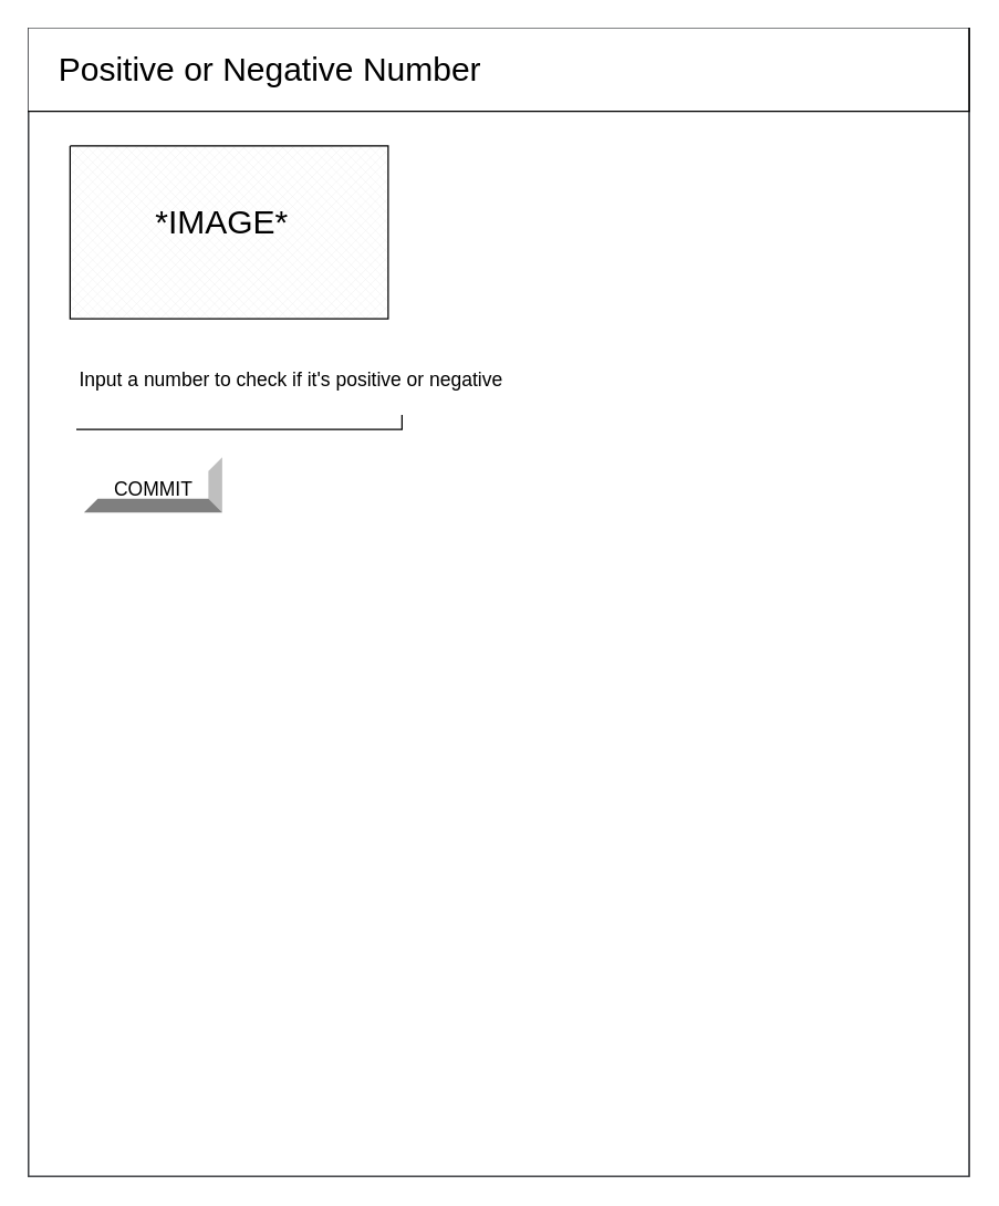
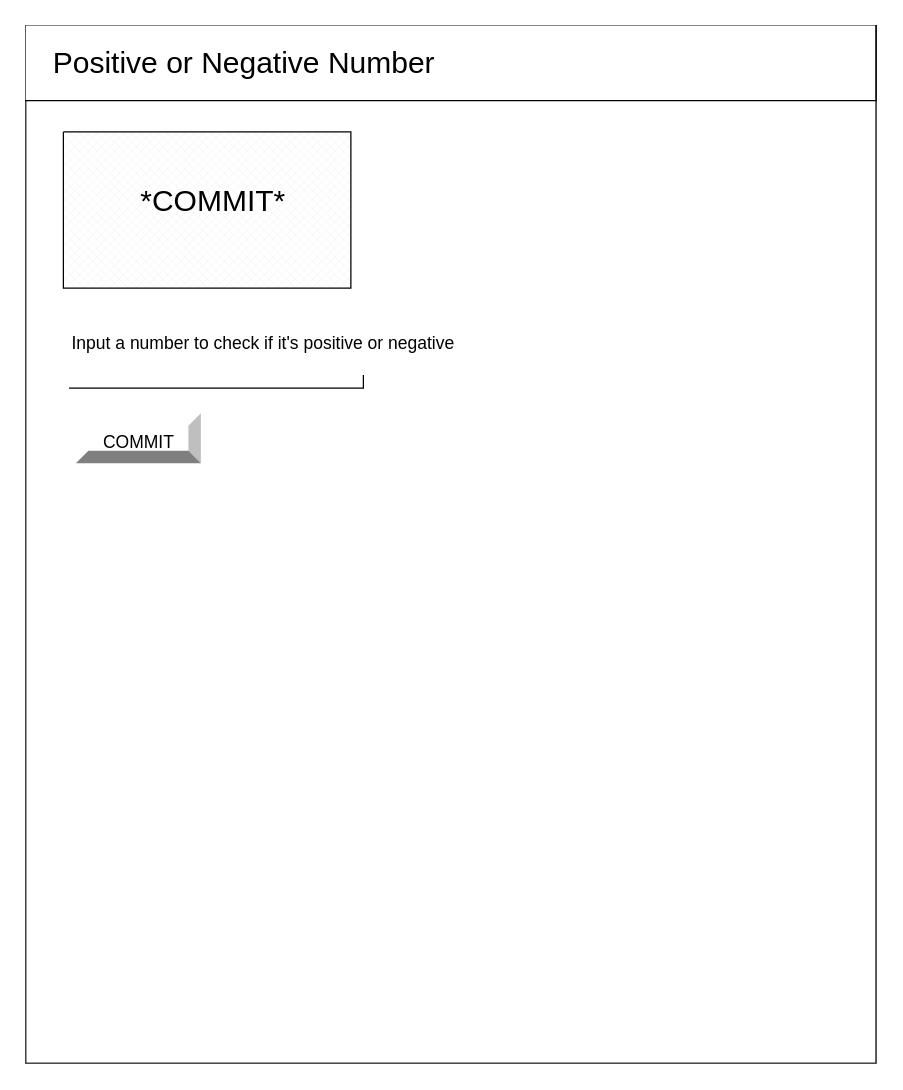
  <mxCell id="0" />
  <mxCell id="1" parent="0" />
  <mxCell id="2" value="" style="verticalLabelPosition=bottom;verticalAlign=top;html=1;shape=mxgraph.basic.rect;fillColor2=none;strokeWidth=1;size=20;indent=5;fillColor=#FFFFFF;strokeColor=#36393d;" vertex="1" parent="1"><mxGeometry x="20" y="20" width="680" height="830" as="geometry" /></mxCell>
  <mxCell id="3" value="&lt;p style=&quot;line-height: 1.2&quot;&gt;&lt;font style=&quot;font-size: 24px&quot;&gt;&amp;nbsp; Temperature Calculator Website.&lt;/font&gt;&lt;/p&gt;" style="shape=partialRectangle;whiteSpace=wrap;html=1;top=0;left=0;fillColor=#FFFFFF;align=left;fontColor=#000000;strokeColor=#000000;" vertex="1" parent="1"><mxGeometry x="20" y="20" width="680" height="60" as="geometry" /></mxCell>
  <mxCell id="4" value="&lt;h2 style=&quot;padding: 0px ; font-family: &amp;#34;roboto&amp;#34; , &amp;#34;helvetica&amp;#34; , &amp;#34;arial&amp;#34; , sans-serif ; font-weight: 400 ; font-size: 28px ; line-height: 48px ; margin: 24px 0px 24px 30px ; font-style: normal ; letter-spacing: normal ; text-indent: 0px ; text-transform: none ; word-spacing: 0px&quot;&gt;&lt;font color=&quot;#000000&quot;&gt;(°F − 32) × 5/9 = °C&lt;/font&gt;&lt;/h2&gt;" style="text;whiteSpace=wrap;html=1;fontSize=25;" vertex="1" parent="1"><mxGeometry x="55" y="160" width="300" height="110" as="geometry" /></mxCell>
  <mxCell id="5" value="&lt;h1 style=&quot;padding: 0px ; font-size: 35px ; line-height: 1.35 ; letter-spacing: -0.02em ; margin: 24px 0px 24px 40px ; font-family: &amp;#34;roboto&amp;#34; , &amp;#34;helvetica&amp;#34; , &amp;#34;arial&amp;#34; , sans-serif ; font-weight: 400 ; font-style: normal ; text-indent: 0px ; text-transform: none ; word-spacing: 0px&quot;&gt;&lt;font color=&quot;#000000&quot;&gt;The formula is:&lt;/font&gt;&lt;/h1&gt;" style="text;whiteSpace=wrap;html=1;fontSize=25;" vertex="1" parent="1"><mxGeometry x="50" y="80" width="290" height="110" as="geometry" /></mxCell>
  <mxCell id="6" value="&lt;span style=&quot;font-family: &amp;#34;helvetica&amp;#34; , &amp;#34;arial&amp;#34; , sans-serif ; font-size: 14px ; font-style: normal ; font-weight: 400 ; letter-spacing: normal ; text-indent: 0px ; text-transform: none ; word-spacing: 0px ; display: inline ; float: none&quot;&gt;&lt;font color=&quot;#000000&quot;&gt;Fahrenheit:&lt;/font&gt;&lt;/span&gt;" style="text;whiteSpace=wrap;html=1;fontSize=24;" vertex="1" parent="1"><mxGeometry x="55" y="280" width="100" height="50" as="geometry" /></mxCell>
  <mxCell id="7" value="" style="shape=partialRectangle;whiteSpace=wrap;html=1;top=0;left=0;fillColor=none;fontColor=#000000;strokeColor=#000000;" vertex="1" parent="1"><mxGeometry x="55" y="320" width="125" height="10" as="geometry" /></mxCell>
  <mxCell id="8" value="Calculate" style="labelPosition=center;verticalLabelPosition=middle;align=center;html=1;shape=mxgraph.basic.shaded_button;dx=10;fillColor=#E6E6E6;strokeColor=none;fontColor=#000000;" vertex="1" parent="1"><mxGeometry x="55" y="350" width="87.5" height="50" as="geometry" /></mxCell>
  <mxCell id="9" value="" style="verticalLabelPosition=bottom;verticalAlign=top;html=1;shape=mxgraph.basic.rect;fillColor2=none;strokeWidth=1;size=20;indent=5;fillColor=#FFFFFF;strokeColor=#36393d;" vertex="1" parent="1"><mxGeometry x="20" y="20" width="680" height="830" as="geometry" /></mxCell>
  <mxCell id="10" value="&lt;p style=&quot;line-height: 1.2&quot;&gt;&lt;span style=&quot;font-size: 24px&quot;&gt;&amp;nbsp; &amp;nbsp; Randomizer&lt;/span&gt;&lt;/p&gt;" style="shape=partialRectangle;whiteSpace=wrap;html=1;top=0;left=0;fillColor=#FFFFFF;align=left;fontColor=#000000;strokeColor=#000000;" vertex="1" parent="1"><mxGeometry x="20" y="20" width="680" height="60" as="geometry" /></mxCell>
  <mxCell id="11" value="&lt;font face=&quot;helvetica, arial, sans-serif&quot; style=&quot;font-size: 22px&quot;&gt;Pick a random number from 1 to 6&lt;/font&gt;" style="text;whiteSpace=wrap;html=1;fontSize=24;" vertex="1" parent="1"><mxGeometry x="40" y="110" width="360" height="50" as="geometry" /></mxCell>
  <mxCell id="12" value="&lt;font style=&quot;font-size: 19px&quot;&gt;Commit:&lt;/font&gt;" style="text;html=1;resizable=0;autosize=1;align=center;verticalAlign=middle;points=[];fillColor=none;strokeColor=none;rounded=0;fontSize=18;" vertex="1" parent="1"><mxGeometry x="40" y="260" width="90" height="30" as="geometry" /></mxCell>
  <mxCell id="13" value="Button" style="labelPosition=center;verticalLabelPosition=middle;align=center;html=1;shape=mxgraph.basic.shaded_button;dx=10;fillColor=#E6E6E6;strokeColor=none;fontSize=22;" vertex="1" parent="1"><mxGeometry x="40" y="300" width="100" height="60" as="geometry" /></mxCell>
  <mxCell id="14" value="" style="verticalLabelPosition=bottom;verticalAlign=top;html=1;shape=mxgraph.basic.rect;fillColor2=none;strokeWidth=1;size=20;indent=0;fontSize=22;" vertex="1" parent="1"><mxGeometry x="50" y="190" width="440" height="10" as="geometry" /></mxCell>
  <mxCell id="15" value="" style="verticalLabelPosition=bottom;verticalAlign=top;html=1;shape=mxgraph.basic.rect;fillColor2=none;strokeWidth=1;size=20;indent=5;fillColor=#FFFFFF;strokeColor=#36393d;" vertex="1" parent="1"><mxGeometry x="20" y="20" width="680" height="830" as="geometry" /></mxCell>
  <mxCell id="16" value="&lt;p style=&quot;line-height: 1.2&quot;&gt;&lt;span style=&quot;font-size: 24px&quot;&gt;&amp;nbsp; &amp;nbsp;Positive or Negative Number&lt;/span&gt;&lt;/p&gt;" style="shape=partialRectangle;whiteSpace=wrap;html=1;top=0;left=0;fillColor=#FFFFFF;align=left;fontColor=#000000;strokeColor=#000000;" vertex="1" parent="1"><mxGeometry x="20" y="20" width="680" height="60" as="geometry" /></mxCell>
  <mxCell id="17" value="&lt;font color=&quot;#000000&quot; face=&quot;helvetica, arial, sans-serif&quot;&gt;&lt;span style=&quot;font-size: 14px&quot;&gt;Input a number to check if it's positive or negative&lt;/span&gt;&lt;/font&gt;" style="text;whiteSpace=wrap;html=1;fontSize=24;" vertex="1" parent="1"><mxGeometry x="55" y="250" width="325" height="50" as="geometry" /></mxCell>
  <mxCell id="18" value="" style="shape=partialRectangle;whiteSpace=wrap;html=1;top=0;left=0;fillColor=none;fontColor=#000000;strokeColor=#000000;" vertex="1" parent="1"><mxGeometry x="55" y="300" width="235" height="10" as="geometry" /></mxCell>
  <mxCell id="19" value="" style="verticalLabelPosition=bottom;verticalAlign=top;html=1;shape=mxgraph.basic.patternFillRect;fillStyle=diagGrid;step=5;fillStrokeWidth=0.2;fillStrokeColor=#dddddd;" vertex="1" parent="1"><mxGeometry x="50" y="105" width="230" height="125" as="geometry" /></mxCell>
- <mxCell id="20" value="&lt;font face=&quot;helvetica, arial, sans-serif&quot; color=&quot;#000000&quot;&gt;*IMAGE*&lt;/font&gt;" style="text;whiteSpace=wrap;html=1;fontSize=24;strokeWidth=22;" vertex="1" parent="1"><mxGeometry x="110" y="140" width="155" height="77.5" as="geometry" /></mxCell>
+ <mxCell id="20" value="&lt;font face=&quot;helvetica, arial, sans-serif&quot; color=&quot;#000000&quot;&gt;*COMMIT*&lt;/font&gt;" style="text;whiteSpace=wrap;html=1;fontSize=24;strokeWidth=22;" vertex="1" parent="1"><mxGeometry x="110" y="140" width="155" height="77.5" as="geometry" /></mxCell>
  <mxCell id="21" value="&lt;font style=&quot;font-size: 14px&quot; color=&quot;#000000&quot;&gt;COMMIT&lt;/font&gt;" style="labelPosition=center;verticalLabelPosition=middle;align=center;html=1;shape=mxgraph.basic.shaded_button;dx=10;fontSize=24;" vertex="1" parent="1"><mxGeometry x="60" y="330" width="100" height="40" as="geometry" /></mxCell>
